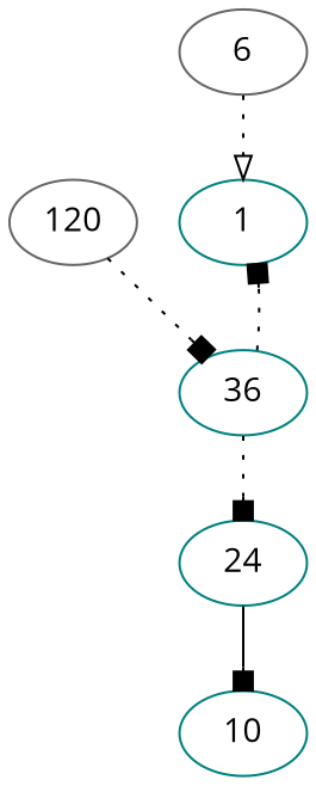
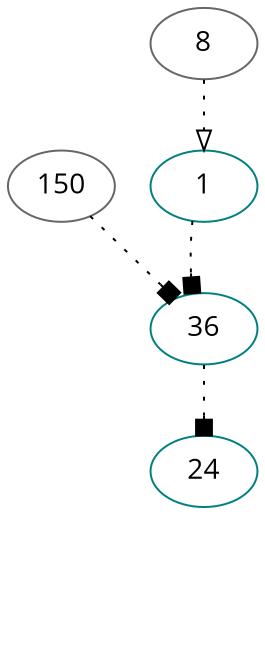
  digraph {
    fontname="Open Sans"
    node [color=teal fontname="Open Sans"]
    edge [arrowhead=box fontname="Open Sans" style=dotted]
    n1 [label=1]
    n2 [label=36]
    n3 [label=24]
-   n4 [label=10]
-   n5 [color=gray40 label=6]
-   n6 [color=gray40 label=120]
-   n2 -> n1
+   n5 [color=gray40 label=8]
+   n6 [color=gray40 label=150]
+   n1 -> n2
    n2 -> n3
-   n3 -> n4 [style=solid]
    n5 -> n1 [arrowhead=onormal]
    n6 -> n2
  }
